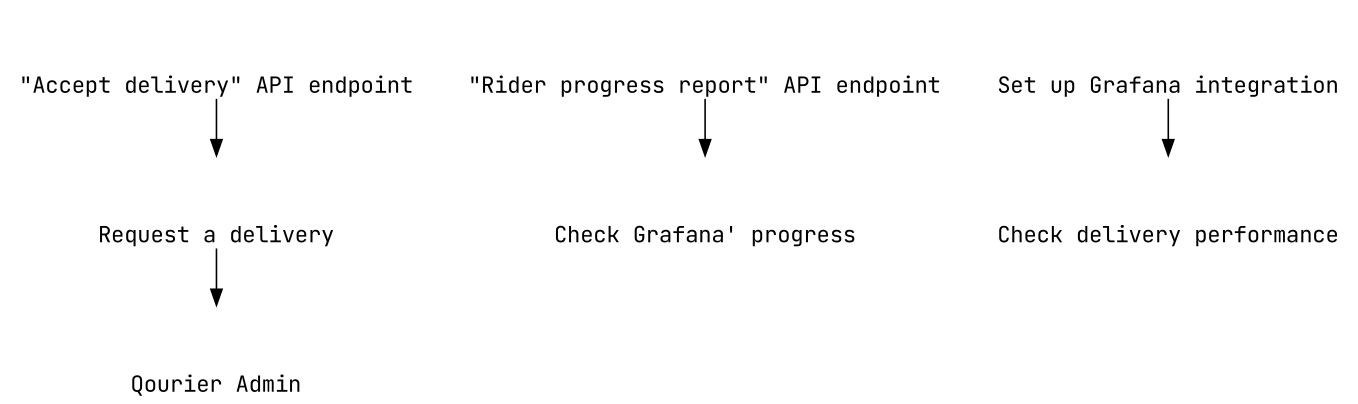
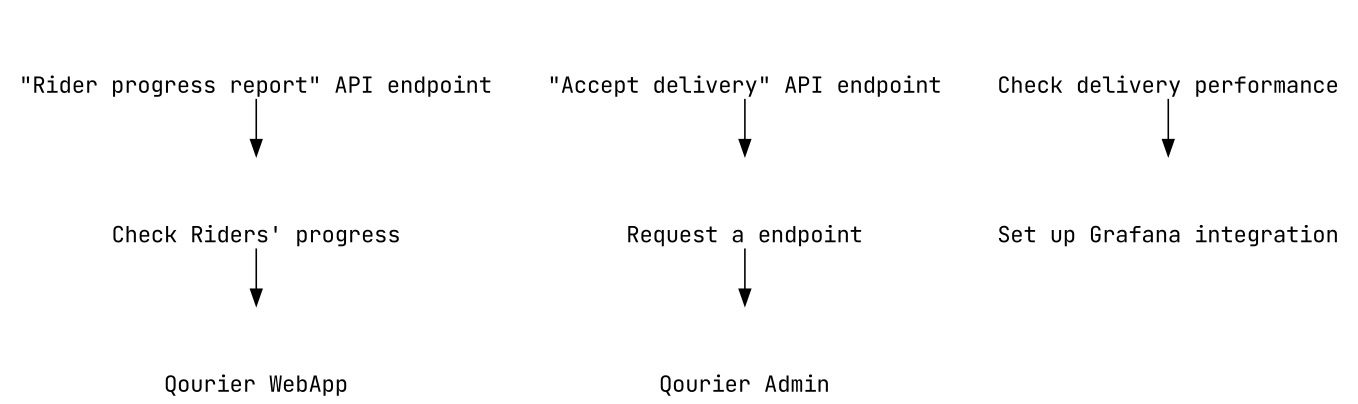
  digraph {
    fontname="JetBrains Mono"
    node [fontname="JetBrains Mono" labelloc=b shape=none]
    edge [fontname="JetBrains Mono"]
+   n1 [height=0.8 label="Qourier WebApp"]
    n2 [height=0.8 label="Qourier Admin"]
-   n3 [height=0.8 label="Check Grafana' progress"]
+   n3 [height=0.8 label="Check Riders' progress"]
    n4 [height=0.8 label="Check delivery performance"]
-   n5 [height=0.8 label="Request a delivery"]
+   n5 [height=0.8 label="Request a endpoint"]
    n6 [height=0.8 label="\"Rider progress report\" API endpoint"]
    n7 [height=0.8 label="Set up Grafana integration"]
    n8 [height=0.8 label="\"Accept delivery\" API endpoint"]
+   n3 -> n1
    n5 -> n2
    n6 -> n3
-   n7 -> n4
+   n4 -> n7
    n8 -> n5
  }
